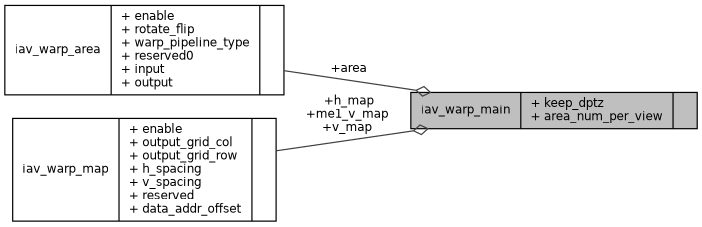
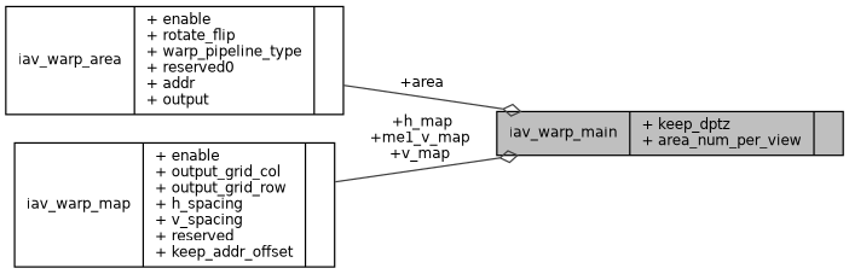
  digraph {
    rankdir=LR
    node [color=black fontname=Helvetica fontsize=10 shape=record]
    edge [arrowhead=odiamond color=grey25 fontname=Helvetica fontsize=10 labelfontname=Helvetica labelfontsize=10 style=solid]
    n1 [fillcolor=grey75 fontcolor=black height=0.2 label="{iav_warp_main\n|+ keep_dptz\l+ area_num_per_view\l|}" style=filled width=0.4]
-   n2 [height=0.2 label="{iav_warp_area\n|+ enable\l+ rotate_flip\l+ warp_pipeline_type\l+ reserved0\l+ input\l+ output\l|}" width=0.4]
-   n3 [height=0.2 label="{iav_warp_map\n|+ enable\l+ output_grid_col\l+ output_grid_row\l+ h_spacing\l+ v_spacing\l+ reserved\l+ data_addr_offset\l|}" width=0.4]
+   n2 [height=0.2 label="{iav_warp_area\n|+ enable\l+ rotate_flip\l+ warp_pipeline_type\l+ reserved0\l+ addr\l+ output\l|}" width=0.4]
+   n3 [height=0.2 label="{iav_warp_map\n|+ enable\l+ output_grid_col\l+ output_grid_row\l+ h_spacing\l+ v_spacing\l+ reserved\l+ keep_addr_offset\l|}" width=0.4]
    n2 -> n1 [label=" +area"]
    n3 -> n1 [label=" +h_map\n+me1_v_map\n+v_map"]
  }
